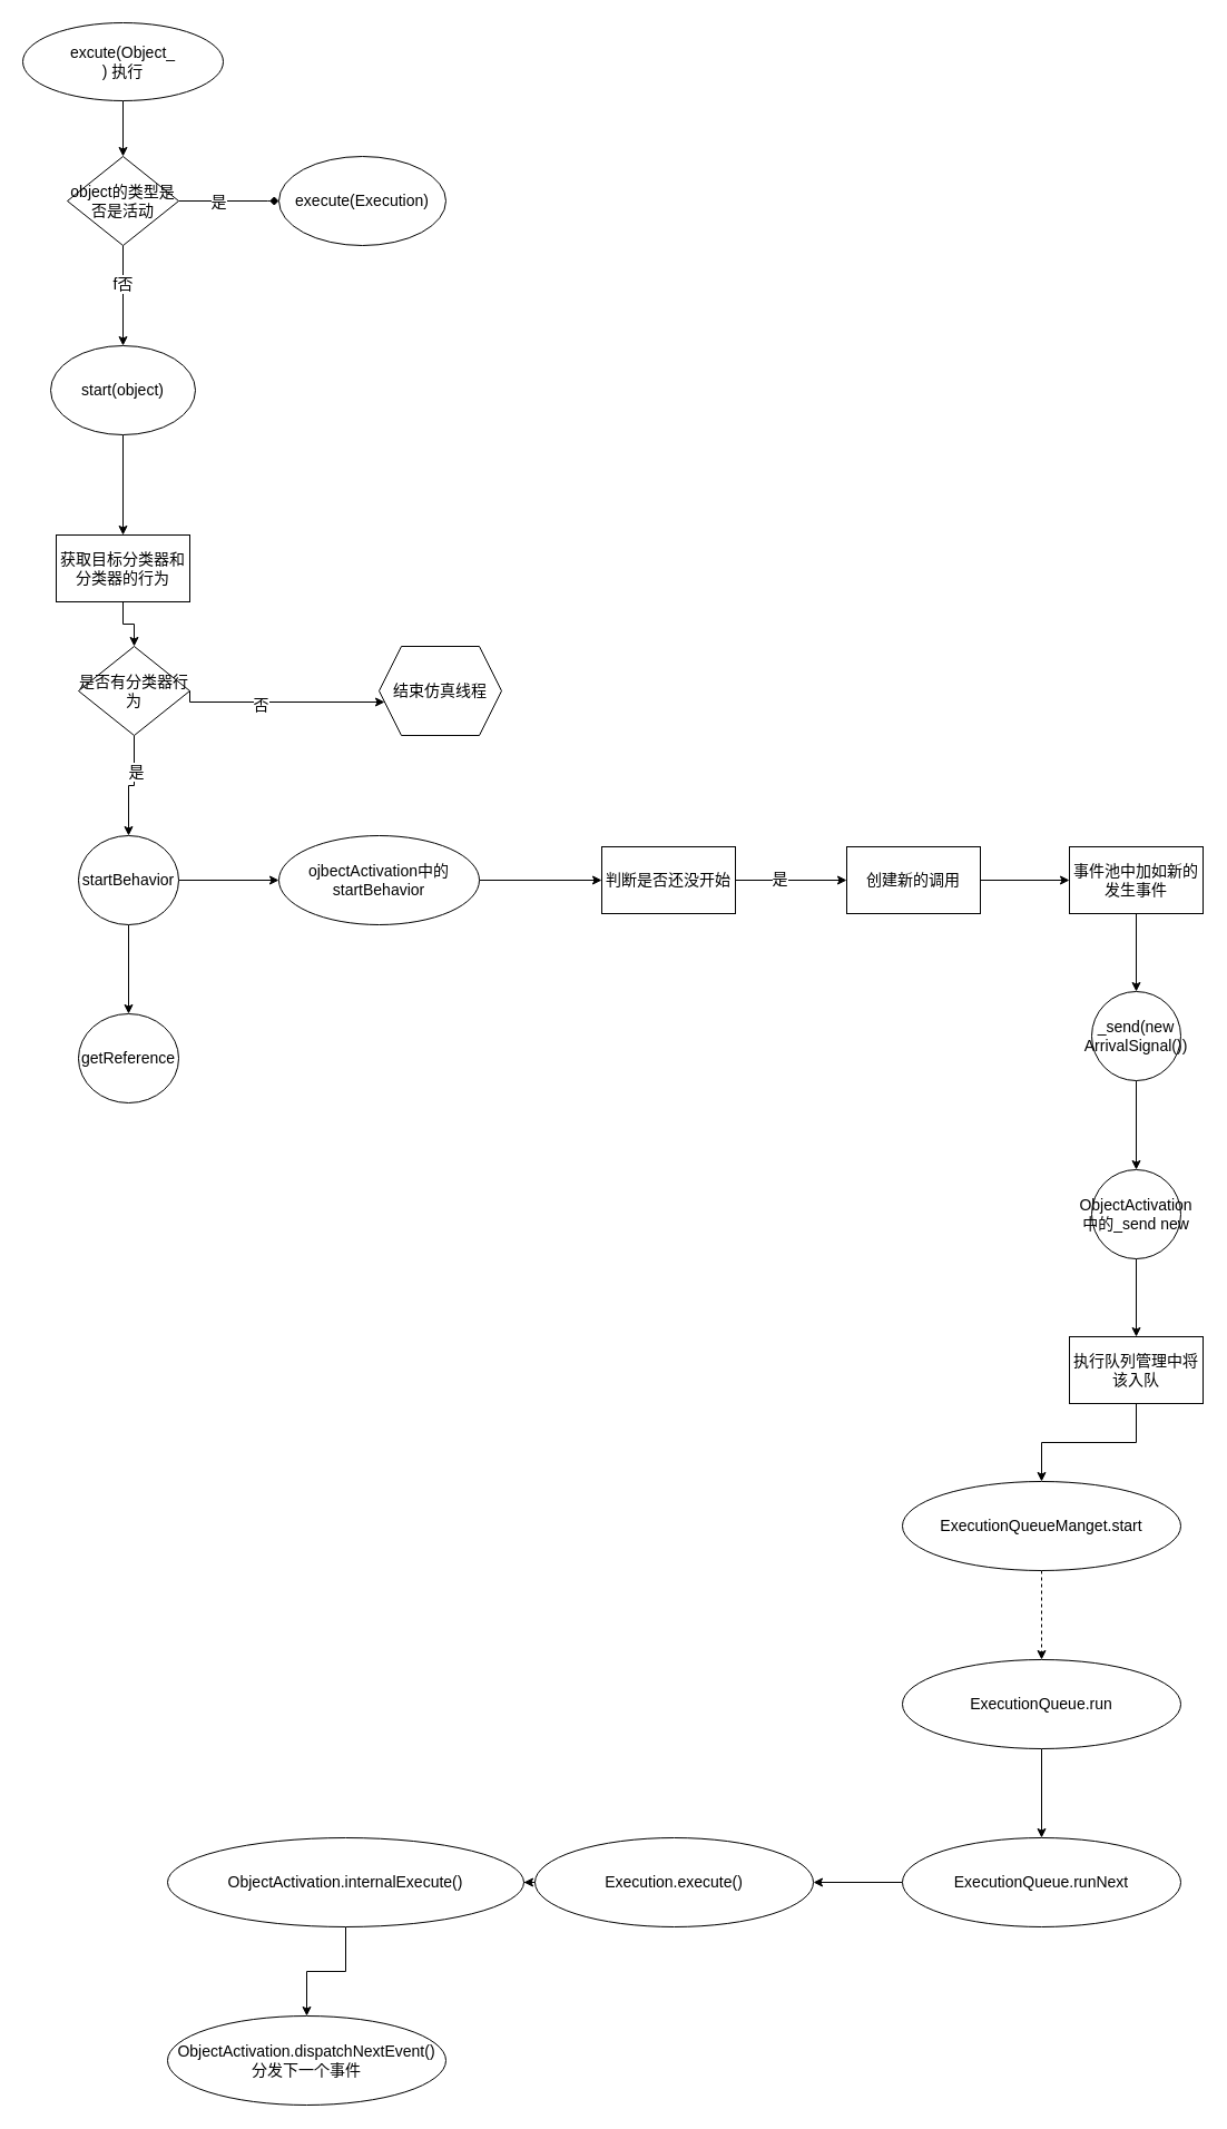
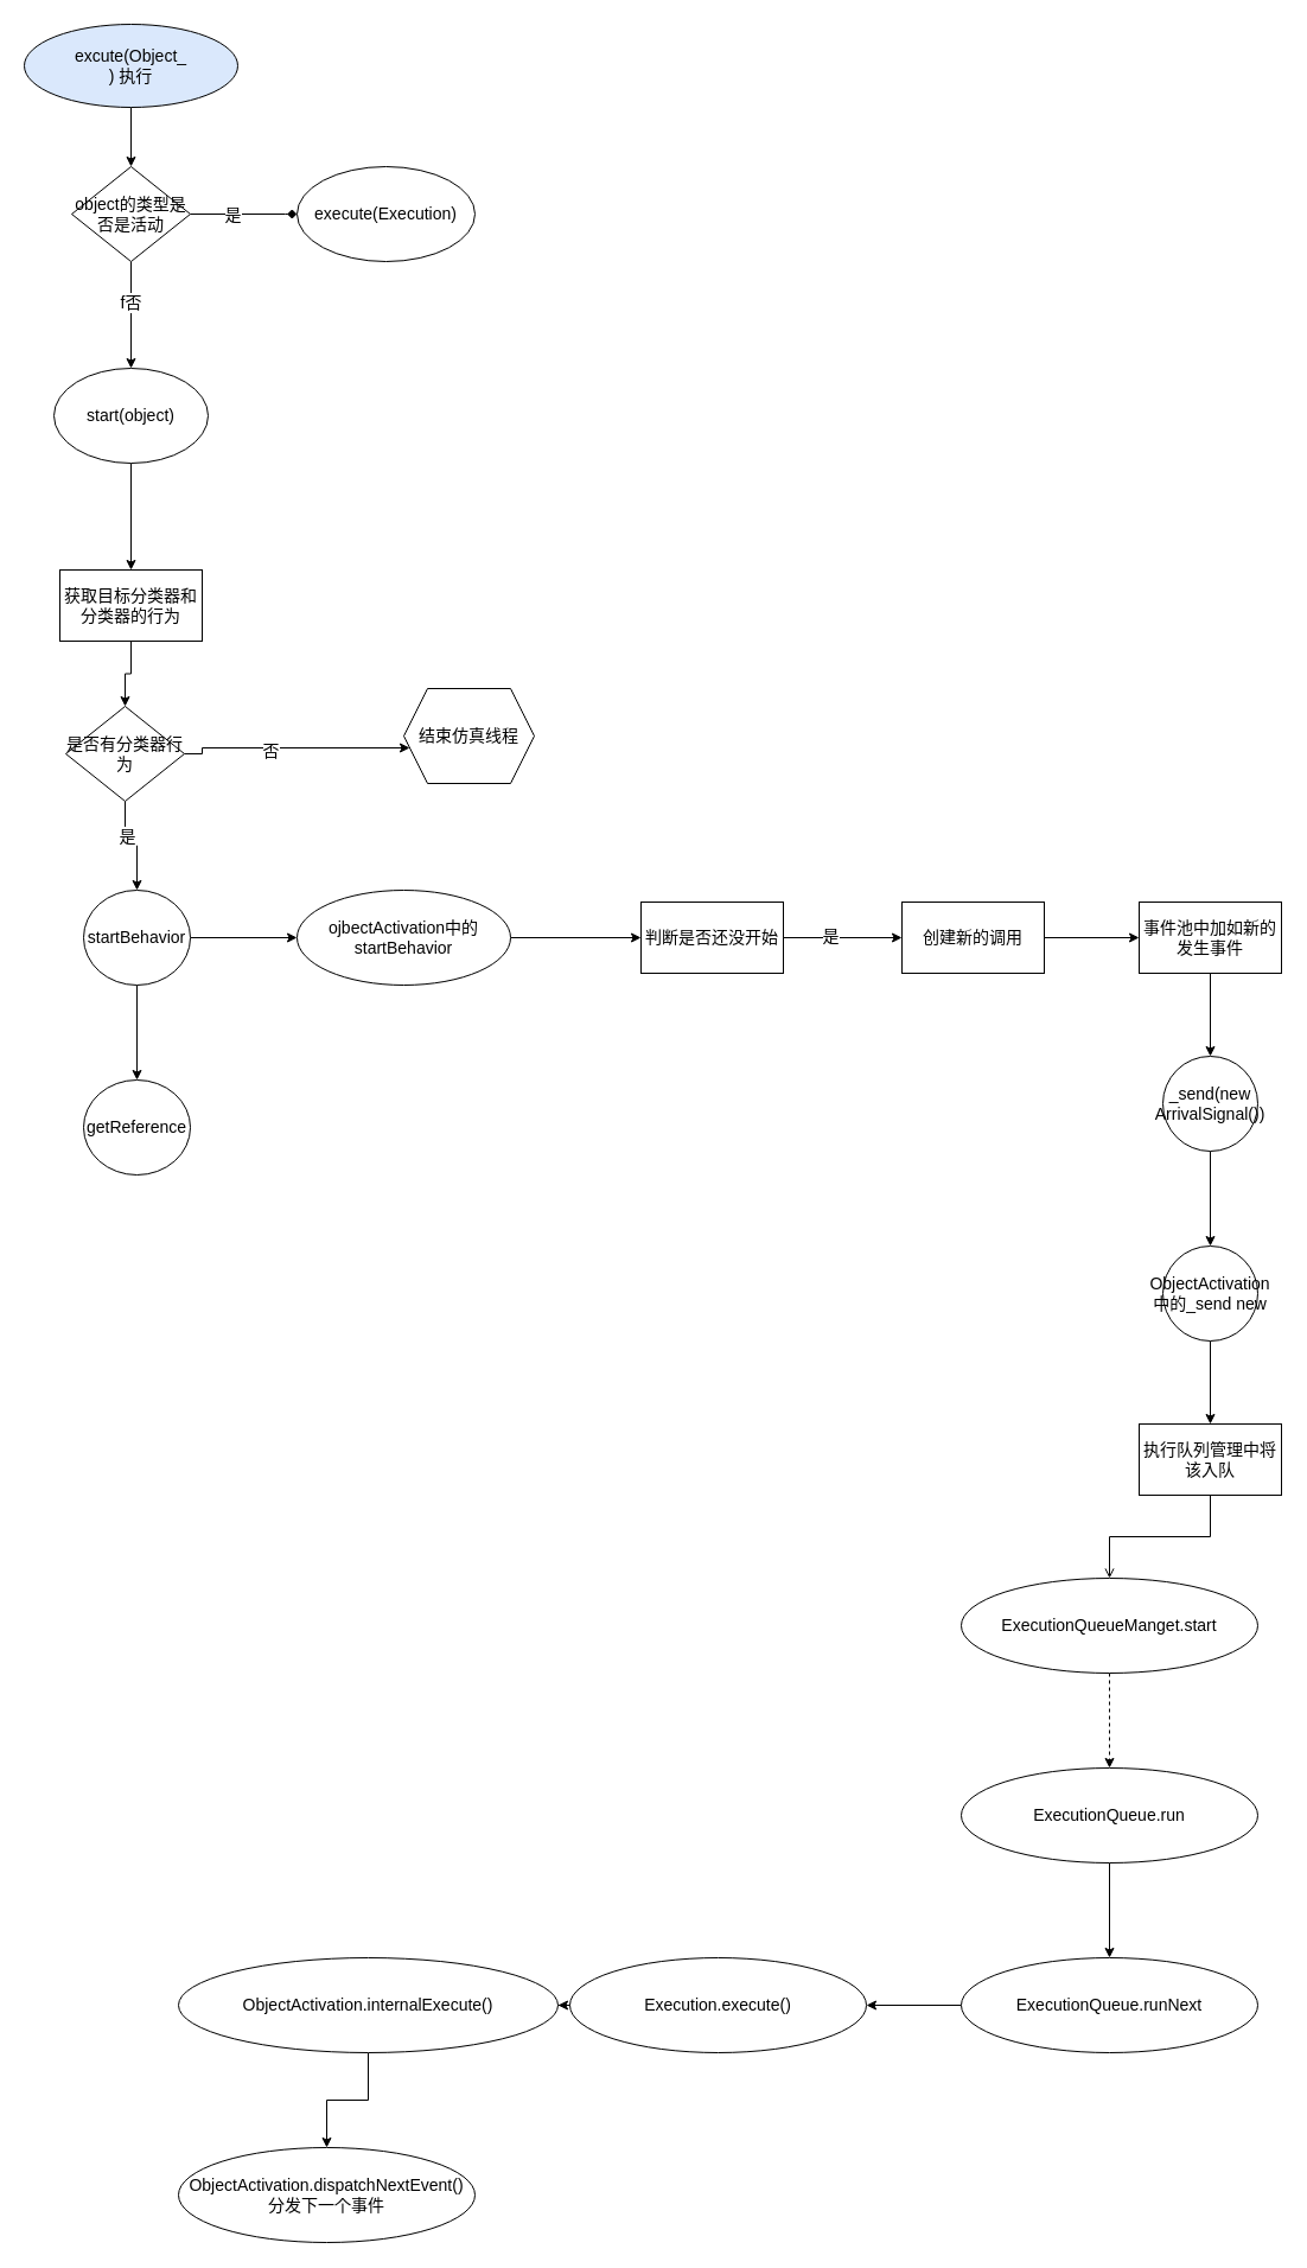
  <mxCell id="0" />
  <mxCell id="1" parent="0" />
  <mxCell id="2" value="" style="edgeStyle=orthogonalEdgeStyle;rounded=0;orthogonalLoop=1;jettySize=auto;html=1;fontSize=14;" edge="1" parent="1" source="3" target="8"><mxGeometry relative="1" as="geometry" /></mxCell>
- <mxCell id="3" value="excute(Object_&lt;br&gt;) 执行" style="ellipse;whiteSpace=wrap;html=1;fontSize=14;" vertex="1" parent="1"><mxGeometry x="20" y="20" width="180" height="70" as="geometry" /></mxCell>
+ <mxCell id="3" value="excute(Object_&lt;br&gt;) 执行" style="ellipse;whiteSpace=wrap;html=1;fontSize=14;fillColor=#dae8fc;" vertex="1" parent="1"><mxGeometry x="20" y="20" width="180" height="70" as="geometry" /></mxCell>
  <mxCell id="4" value="" style="edgeStyle=orthogonalEdgeStyle;rounded=0;orthogonalLoop=1;jettySize=auto;html=1;fontSize=14;endArrow=diamond;" edge="1" parent="1" source="8" target="9"><mxGeometry relative="1" as="geometry"><Array as="points"><mxPoint x="240" y="180" /><mxPoint x="240" y="180" /></Array></mxGeometry></mxCell>
  <mxCell id="5" value="是&lt;br&gt;" style="edgeLabel;html=1;align=center;verticalAlign=middle;resizable=0;points=[];fontSize=14;" vertex="1" connectable="0" parent="4"><mxGeometry x="-0.222" relative="1" as="geometry"><mxPoint as="offset" /></mxGeometry></mxCell>
  <mxCell id="6" value="" style="edgeStyle=orthogonalEdgeStyle;rounded=0;orthogonalLoop=1;jettySize=auto;html=1;fontSize=14;" edge="1" parent="1" source="8" target="11"><mxGeometry relative="1" as="geometry"><Array as="points"><mxPoint x="110" y="250" /><mxPoint x="110" y="250" /></Array></mxGeometry></mxCell>
  <mxCell id="7" value="f否&lt;br&gt;" style="edgeLabel;html=1;align=center;verticalAlign=middle;resizable=0;points=[];fontSize=14;" vertex="1" connectable="0" parent="6"><mxGeometry x="-0.244" y="-1" relative="1" as="geometry"><mxPoint as="offset" /></mxGeometry></mxCell>
  <mxCell id="8" value="object的类型是否是活动" style="rhombus;whiteSpace=wrap;html=1;fontSize=14;" vertex="1" parent="1"><mxGeometry x="60" y="140" width="100" height="80" as="geometry" /></mxCell>
  <mxCell id="9" value="execute(Execution)" style="ellipse;whiteSpace=wrap;html=1;fontSize=14;" vertex="1" parent="1"><mxGeometry x="250" y="140" width="150" height="80" as="geometry" /></mxCell>
  <mxCell id="10" value="" style="edgeStyle=orthogonalEdgeStyle;rounded=0;orthogonalLoop=1;jettySize=auto;html=1;fontSize=14;" edge="1" parent="1" source="11" target="13"><mxGeometry relative="1" as="geometry" /></mxCell>
  <mxCell id="11" value="start(object)" style="ellipse;whiteSpace=wrap;html=1;fontSize=14;" vertex="1" parent="1"><mxGeometry x="45" y="310" width="130" height="80" as="geometry" /></mxCell>
  <mxCell id="12" value="" style="edgeStyle=orthogonalEdgeStyle;rounded=0;orthogonalLoop=1;jettySize=auto;html=1;fontSize=14;" edge="1" parent="1" source="13" target="18"><mxGeometry relative="1" as="geometry" /></mxCell>
  <mxCell id="13" value="获取目标分类器和分类器的行为" style="whiteSpace=wrap;html=1;fontSize=14;" vertex="1" parent="1"><mxGeometry x="50" y="480" width="120" height="60" as="geometry" /></mxCell>
  <mxCell id="14" value="" style="edgeStyle=orthogonalEdgeStyle;rounded=0;orthogonalLoop=1;jettySize=auto;html=1;fontSize=14;startArrow=none;exitX=1;exitY=0.5;exitDx=0;exitDy=0;" edge="1" parent="1" source="18" target="19"><mxGeometry relative="1" as="geometry"><mxPoint x="210" y="720" as="sourcePoint" /><Array as="points"><mxPoint x="170" y="630" /></Array></mxGeometry></mxCell>
  <mxCell id="15" value="否&lt;br&gt;" style="edgeLabel;html=1;align=center;verticalAlign=middle;resizable=0;points=[];fontSize=14;" vertex="1" connectable="0" parent="14"><mxGeometry x="-0.211" y="-2" relative="1" as="geometry"><mxPoint as="offset" /></mxGeometry></mxCell>
  <mxCell id="16" value="" style="edgeStyle=orthogonalEdgeStyle;rounded=0;orthogonalLoop=1;jettySize=auto;html=1;fontSize=14;" edge="1" parent="1" source="18" target="22"><mxGeometry relative="1" as="geometry" /></mxCell>
  <mxCell id="17" value="是&lt;br&gt;" style="edgeLabel;html=1;align=center;verticalAlign=middle;resizable=0;points=[];fontSize=14;" vertex="1" connectable="0" parent="16"><mxGeometry x="-0.32" y="1" relative="1" as="geometry"><mxPoint as="offset" /></mxGeometry></mxCell>
- <mxCell id="18" value="是否有分类器行为" style="rhombus;whiteSpace=wrap;html=1;fontSize=14;" vertex="1" parent="1"><mxGeometry x="70" y="580" width="100" height="80" as="geometry" /></mxCell>
+ <mxCell id="18" value="是否有分类器行为" style="rhombus;whiteSpace=wrap;html=1;fontSize=14;" vertex="1" parent="1"><mxGeometry x="55" y="595" width="100" height="80" as="geometry" /></mxCell>
  <mxCell id="19" value="结束仿真线程" style="shape=hexagon;perimeter=hexagonPerimeter2;whiteSpace=wrap;html=1;fixedSize=1;fontSize=14;" vertex="1" parent="1"><mxGeometry x="340" y="580" width="110" height="80" as="geometry" /></mxCell>
  <mxCell id="20" value="" style="edgeStyle=orthogonalEdgeStyle;rounded=0;orthogonalLoop=1;jettySize=auto;html=1;fontSize=14;" edge="1" parent="1" source="22" target="23"><mxGeometry relative="1" as="geometry" /></mxCell>
  <mxCell id="21" value="" style="edgeStyle=orthogonalEdgeStyle;rounded=0;orthogonalLoop=1;jettySize=auto;html=1;fontSize=14;" edge="1" parent="1" source="22" target="25"><mxGeometry relative="1" as="geometry" /></mxCell>
  <mxCell id="22" value="startBehavior" style="ellipse;whiteSpace=wrap;html=1;fontSize=14;" vertex="1" parent="1"><mxGeometry x="70" y="750" width="90" height="80" as="geometry" /></mxCell>
  <mxCell id="23" value="getReference" style="ellipse;whiteSpace=wrap;html=1;fontSize=14;" vertex="1" parent="1"><mxGeometry x="70" y="910" width="90" height="80" as="geometry" /></mxCell>
  <mxCell id="24" value="" style="edgeStyle=orthogonalEdgeStyle;rounded=0;orthogonalLoop=1;jettySize=auto;html=1;fontSize=14;" edge="1" parent="1" source="25" target="28"><mxGeometry relative="1" as="geometry" /></mxCell>
  <mxCell id="25" value="ojbectActivation中的startBehavior" style="ellipse;whiteSpace=wrap;html=1;fontSize=14;" vertex="1" parent="1"><mxGeometry x="250" y="750" width="180" height="80" as="geometry" /></mxCell>
  <mxCell id="26" value="" style="edgeStyle=orthogonalEdgeStyle;rounded=0;orthogonalLoop=1;jettySize=auto;html=1;fontSize=14;" edge="1" parent="1" source="28" target="30"><mxGeometry relative="1" as="geometry" /></mxCell>
  <mxCell id="27" value="是&lt;br&gt;" style="edgeLabel;html=1;align=center;verticalAlign=middle;resizable=0;points=[];fontSize=14;" vertex="1" connectable="0" parent="26"><mxGeometry x="-0.22" y="2" relative="1" as="geometry"><mxPoint as="offset" /></mxGeometry></mxCell>
  <mxCell id="28" value="判断是否还没开始" style="whiteSpace=wrap;html=1;fontSize=14;" vertex="1" parent="1"><mxGeometry x="540" y="760" width="120" height="60" as="geometry" /></mxCell>
  <mxCell id="29" value="" style="edgeStyle=orthogonalEdgeStyle;rounded=0;orthogonalLoop=1;jettySize=auto;html=1;fontSize=14;" edge="1" parent="1" source="30" target="32"><mxGeometry relative="1" as="geometry" /></mxCell>
  <mxCell id="30" value="创建新的调用" style="whiteSpace=wrap;html=1;fontSize=14;" vertex="1" parent="1"><mxGeometry x="760" y="760" width="120" height="60" as="geometry" /></mxCell>
  <mxCell id="31" value="" style="edgeStyle=orthogonalEdgeStyle;rounded=0;orthogonalLoop=1;jettySize=auto;html=1;fontSize=14;" edge="1" parent="1" source="32" target="34"><mxGeometry relative="1" as="geometry" /></mxCell>
  <mxCell id="32" value="事件池中加如新的发生事件" style="whiteSpace=wrap;html=1;fontSize=14;" vertex="1" parent="1"><mxGeometry x="960" y="760" width="120" height="60" as="geometry" /></mxCell>
  <mxCell id="33" value="" style="edgeStyle=orthogonalEdgeStyle;rounded=0;orthogonalLoop=1;jettySize=auto;html=1;fontSize=14;" edge="1" parent="1" source="34" target="36"><mxGeometry relative="1" as="geometry" /></mxCell>
  <mxCell id="34" value="_send(new ArrivalSignal())" style="ellipse;whiteSpace=wrap;html=1;fontSize=14;" vertex="1" parent="1"><mxGeometry x="980" y="890" width="80" height="80" as="geometry" /></mxCell>
  <mxCell id="35" value="" style="edgeStyle=orthogonalEdgeStyle;rounded=0;orthogonalLoop=1;jettySize=auto;html=1;fontSize=14;entryX=0.5;entryY=0;entryDx=0;entryDy=0;" edge="1" parent="1" source="36" target="38"><mxGeometry relative="1" as="geometry"><mxPoint x="1020" y="1210" as="targetPoint" /></mxGeometry></mxCell>
  <mxCell id="36" value="ObjectActivation&lt;br&gt;中的_send new" style="ellipse;whiteSpace=wrap;html=1;fontSize=14;" vertex="1" parent="1"><mxGeometry x="980" y="1050" width="80" height="80" as="geometry" /></mxCell>
- <mxCell id="37" value="" style="edgeStyle=orthogonalEdgeStyle;rounded=0;orthogonalLoop=1;jettySize=auto;html=1;fontSize=14;" edge="1" parent="1" source="38" target="40"><mxGeometry relative="1" as="geometry" /></mxCell>
+ <mxCell id="37" value="" style="edgeStyle=orthogonalEdgeStyle;rounded=0;orthogonalLoop=1;jettySize=auto;html=1;fontSize=14;endArrow=open;" edge="1" parent="1" source="38" target="40"><mxGeometry relative="1" as="geometry" /></mxCell>
  <mxCell id="38" value="执行队列管理中将该入队" style="whiteSpace=wrap;html=1;fontSize=14;" vertex="1" parent="1"><mxGeometry x="960" y="1200" width="120" height="60" as="geometry" /></mxCell>
  <mxCell id="39" value="" style="edgeStyle=orthogonalEdgeStyle;rounded=0;orthogonalLoop=1;jettySize=auto;html=1;fontSize=14;dashed=1;" edge="1" parent="1" source="40" target="42"><mxGeometry relative="1" as="geometry" /></mxCell>
  <mxCell id="40" value="ExecutionQueueManget.start" style="ellipse;whiteSpace=wrap;html=1;fontSize=14;" vertex="1" parent="1"><mxGeometry x="810" y="1330" width="250" height="80" as="geometry" /></mxCell>
  <mxCell id="41" value="" style="edgeStyle=orthogonalEdgeStyle;rounded=0;orthogonalLoop=1;jettySize=auto;html=1;fontSize=14;" edge="1" parent="1" source="42" target="44"><mxGeometry relative="1" as="geometry" /></mxCell>
  <mxCell id="42" value="ExecutionQueue.run" style="ellipse;whiteSpace=wrap;html=1;fontSize=14;" vertex="1" parent="1"><mxGeometry x="810" y="1490" width="250" height="80" as="geometry" /></mxCell>
  <mxCell id="43" value="" style="edgeStyle=orthogonalEdgeStyle;rounded=0;orthogonalLoop=1;jettySize=auto;html=1;fontSize=14;" edge="1" parent="1" source="44" target="46"><mxGeometry relative="1" as="geometry" /></mxCell>
  <mxCell id="44" value="ExecutionQueue.runNext" style="ellipse;whiteSpace=wrap;html=1;fontSize=14;" vertex="1" parent="1"><mxGeometry x="810" y="1650" width="250" height="80" as="geometry" /></mxCell>
  <mxCell id="45" value="" style="edgeStyle=orthogonalEdgeStyle;rounded=0;orthogonalLoop=1;jettySize=auto;html=1;fontSize=14;" edge="1" parent="1" source="46" target="48"><mxGeometry relative="1" as="geometry" /></mxCell>
  <mxCell id="46" value="Execution.execute()" style="ellipse;whiteSpace=wrap;html=1;fontSize=14;" vertex="1" parent="1"><mxGeometry x="480" y="1650" width="250" height="80" as="geometry" /></mxCell>
  <mxCell id="47" value="" style="edgeStyle=orthogonalEdgeStyle;rounded=0;orthogonalLoop=1;jettySize=auto;html=1;fontSize=14;" edge="1" parent="1" source="48" target="49"><mxGeometry relative="1" as="geometry" /></mxCell>
  <mxCell id="48" value="ObjectActivation.internalExecute()" style="ellipse;whiteSpace=wrap;html=1;fontSize=14;" vertex="1" parent="1"><mxGeometry x="150" y="1650" width="320" height="80" as="geometry" /></mxCell>
  <mxCell id="49" value="ObjectActivation.dispatchNextEvent()&lt;br&gt;分发下一个事件" style="ellipse;whiteSpace=wrap;html=1;fontSize=14;" vertex="1" parent="1"><mxGeometry x="150" y="1810" width="250" height="80" as="geometry" /></mxCell>
